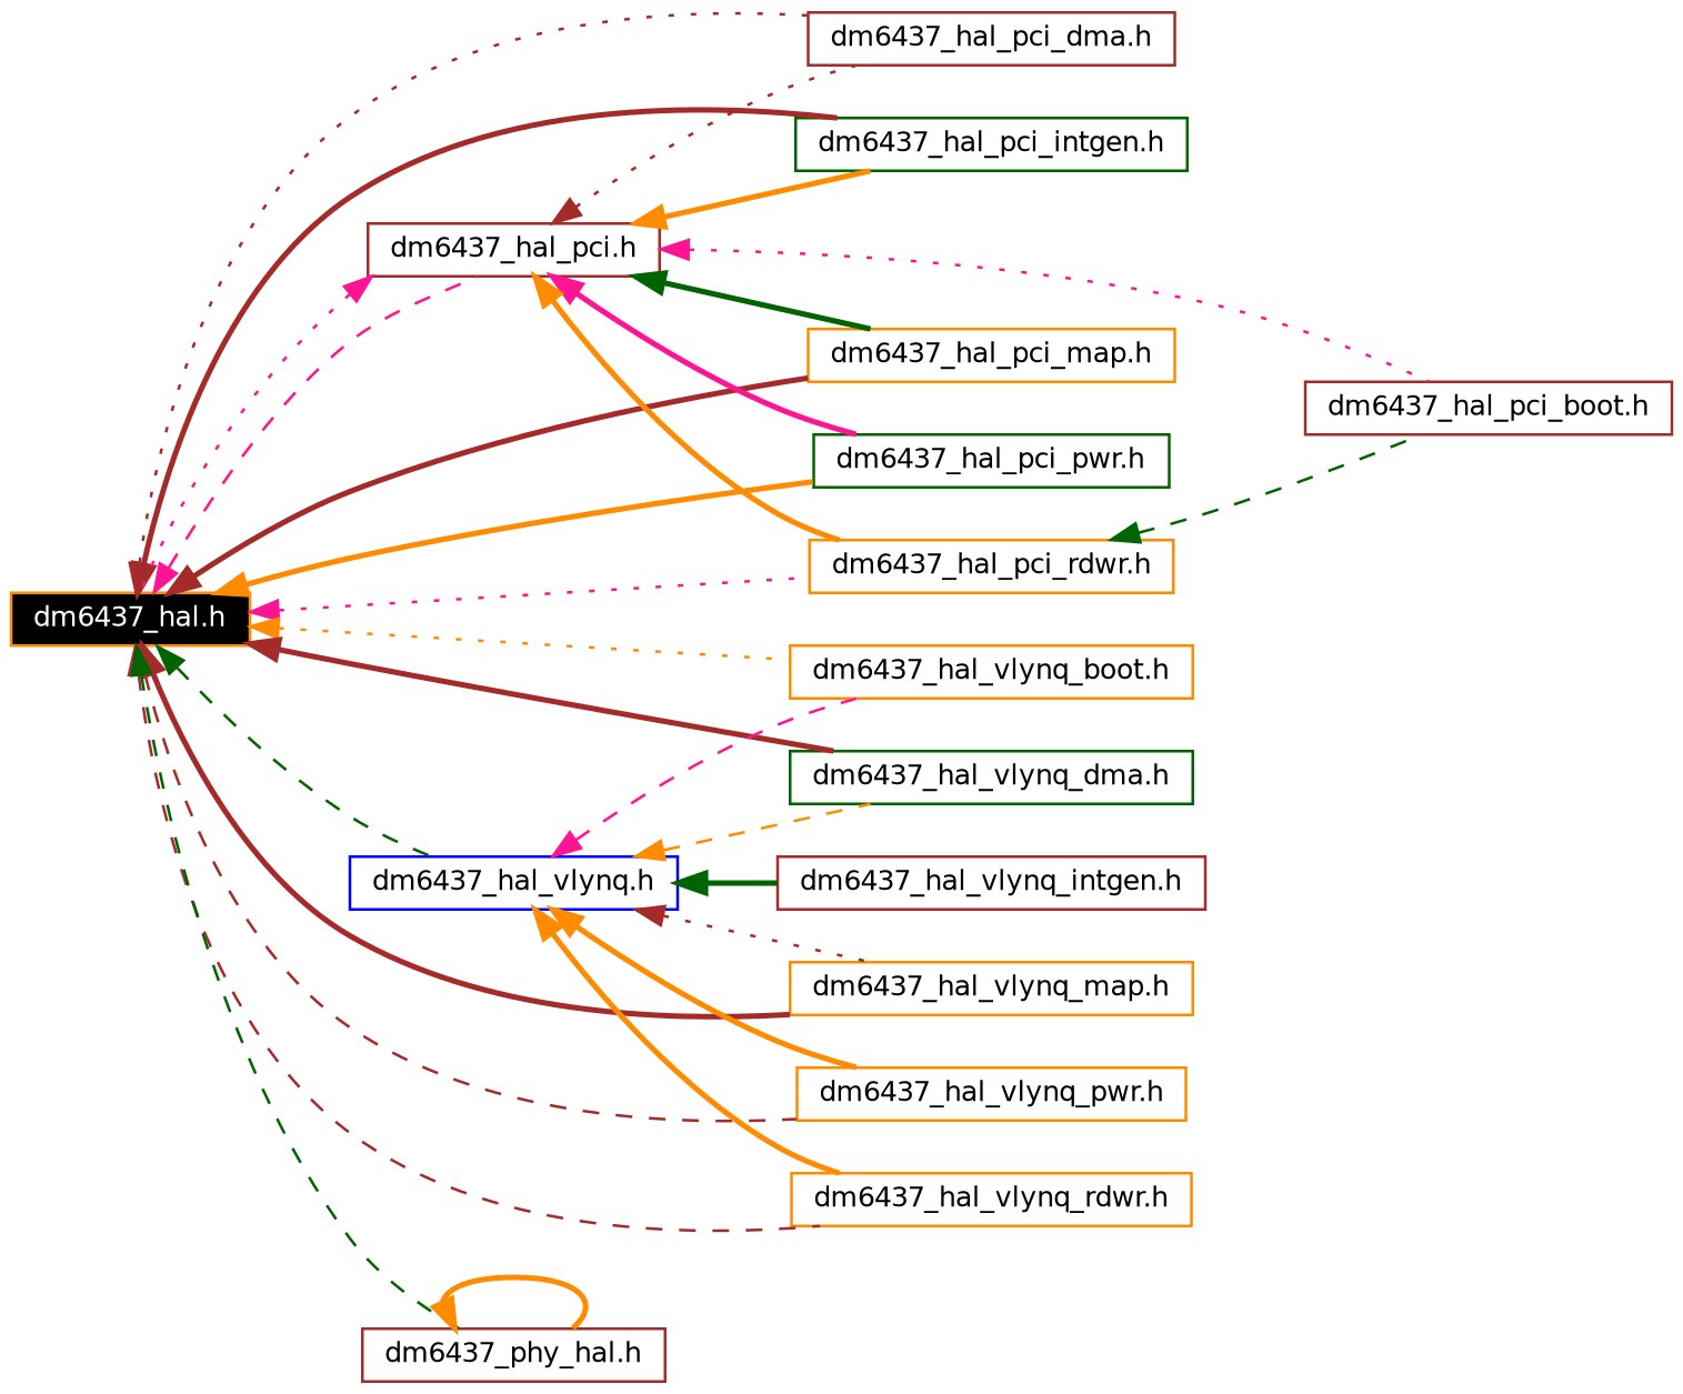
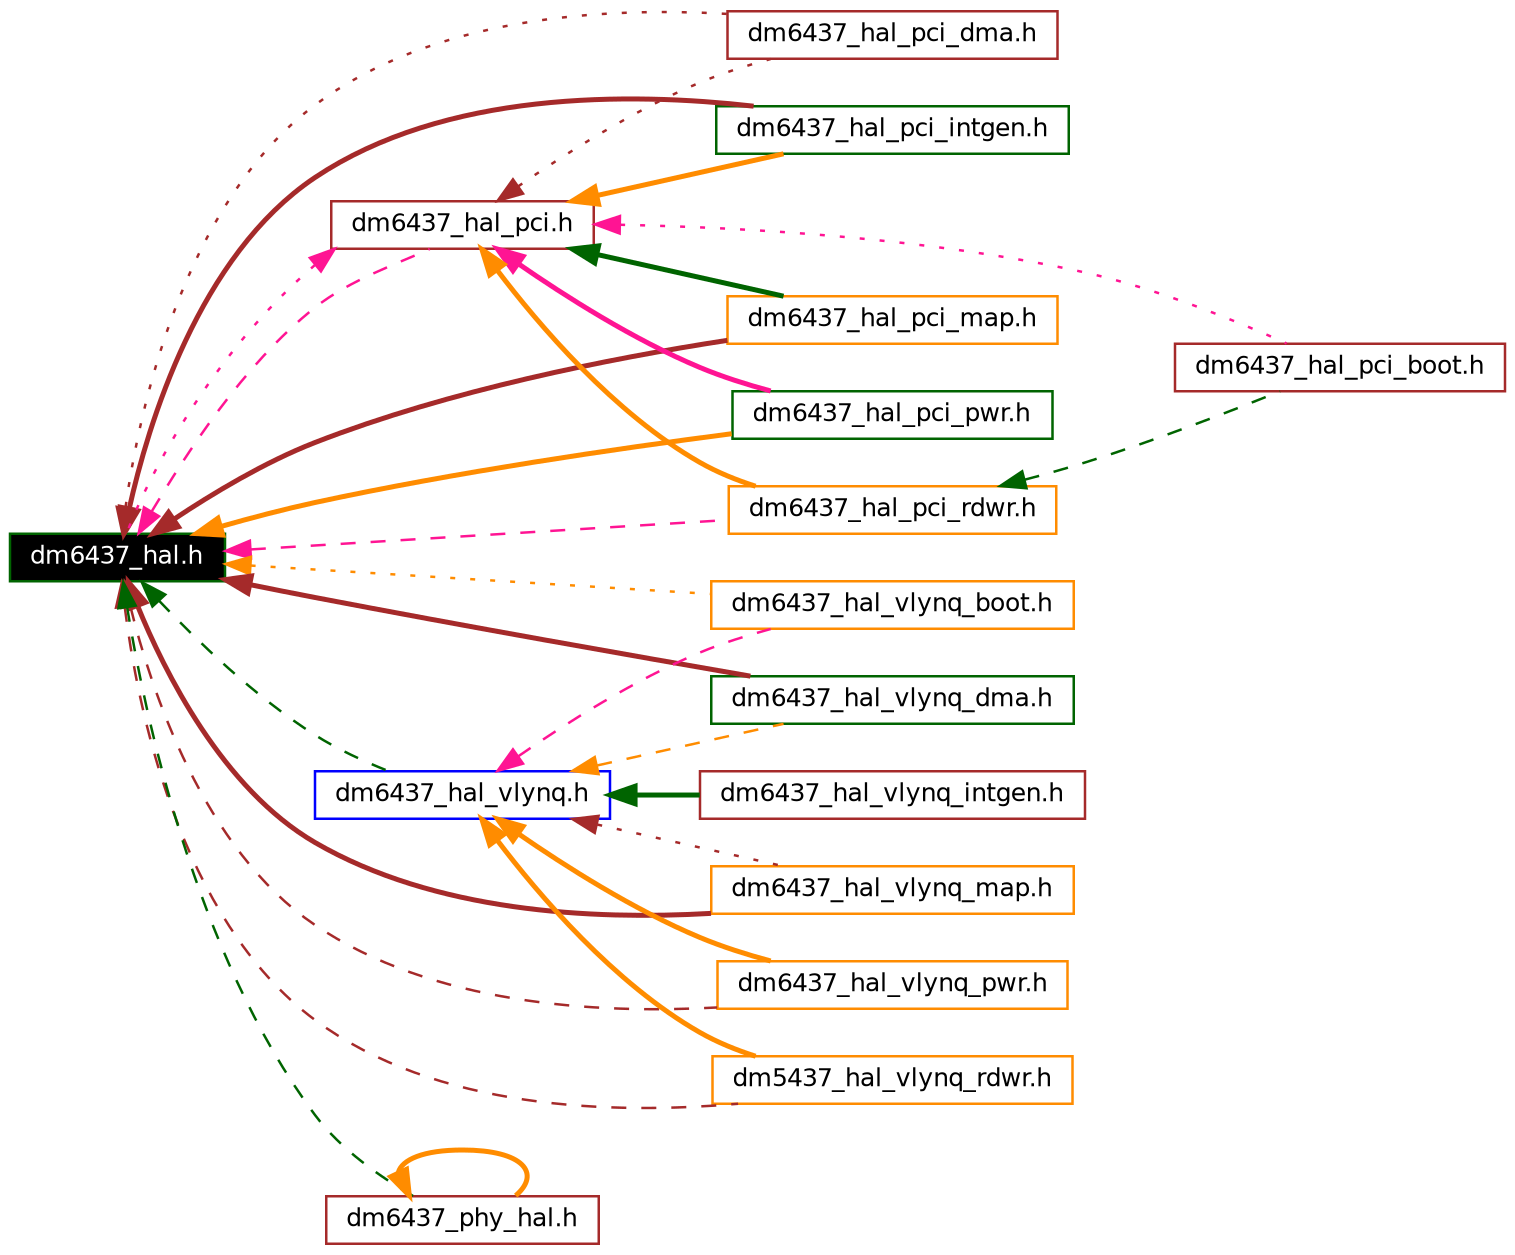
  digraph {
    fontname="DejaVu Sans"
    rankdir=LR
    node [color=darkorange fillcolor=white fontname="DejaVu Sans" fontsize=10 shape=record style=filled]
    edge [color=brown dir=back fontname="DejaVu Sans" fontsize=10 labelfontname=Helvetica labelfontsize=10 style=bold]
-   n1 [fillcolor=black fontcolor=white height=0.2 label="dm6437_hal.h" width=0.4]
+   n1 [color=darkgreen fillcolor=black fontcolor=white height=0.2 label="dm6437_hal.h" width=0.4]
    n2 [color=brown height=0.2 label="dm6437_hal_pci.h" width=0.4]
    n3 [color=brown height=0.2 label="dm6437_hal_pci_dma.h" width=0.4]
    n4 [color=darkgreen height=0.2 label="dm6437_hal_pci_intgen.h" width=0.4]
    n5 [height=0.2 label="dm6437_hal_pci_map.h" width=0.4]
    n6 [color=darkgreen height=0.2 label="dm6437_hal_pci_pwr.h" width=0.4]
    n7 [height=0.2 label="dm6437_hal_pci_rdwr.h" width=0.4]
    n8 [color=blue height=0.2 label="dm6437_hal_vlynq.h" width=0.4]
    n9 [height=0.2 label="dm6437_hal_vlynq_boot.h" width=0.4]
    n10 [color=darkgreen height=0.2 label="dm6437_hal_vlynq_dma.h" width=0.4]
    n11 [height=0.2 label="dm6437_hal_vlynq_map.h" width=0.4]
    n12 [height=0.2 label="dm6437_hal_vlynq_pwr.h" width=0.4]
-   n13 [height=0.2 label="dm6437_hal_vlynq_rdwr.h" width=0.4]
+   n13 [height=0.2 label="dm5437_hal_vlynq_rdwr.h" width=0.4]
    n14 [color=brown height=0.2 label="dm6437_phy_hal.h" width=0.4]
    n15 [color=brown height=0.2 label="dm6437_hal_pci_boot.h" width=0.4]
    n16 [color=brown height=0.2 label="dm6437_hal_vlynq_intgen.h" width=0.4]
    n1 -> n2 [color=deeppink style=dashed]
    n1 -> n3 [style=dotted]
    n1 -> n4
    n1 -> n5
    n1 -> n6 [color=darkorange]
-   n1 -> n7 [color=deeppink style=dotted]
+   n1 -> n7 [color=deeppink style=dashed]
    n1 -> n8 [color=darkgreen style=dashed]
    n1 -> n9 [color=darkorange style=dotted]
    n1 -> n10
    n1 -> n11
    n1 -> n12 [style=dashed]
    n1 -> n13 [style=dashed]
    n1 -> n14 [color=darkgreen style=dashed]
    n2 -> n1 [color=deeppink style=dotted]
    n2 -> n3 [style=dotted]
    n2 -> n4 [color=darkorange]
    n2 -> n5 [color=darkgreen]
    n2 -> n6 [color=deeppink]
    n2 -> n7 [color=darkorange]
    n2 -> n15 [color=deeppink style=dotted]
    n7 -> n15 [color=darkgreen style=dashed]
    n8 -> n9 [color=deeppink style=dashed]
    n8 -> n10 [color=darkorange style=dashed]
    n8 -> n11 [style=dotted]
    n8 -> n12 [color=darkorange]
    n8 -> n13 [color=darkorange]
    n8 -> n16 [color=darkgreen]
    n14 -> n14 [color=darkorange]
  }
